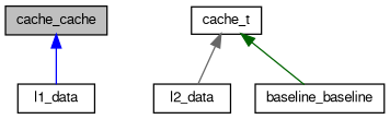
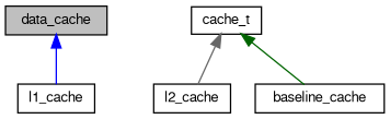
  digraph {
    node [color=black fontname=FreeSans fontsize=10 shape=record]
    edge [dir=back fontname=FreeSans fontsize=10 labelfontname=FreeSans labelfontsize=10 style=solid]
-   n1 [fillcolor=grey75 fontcolor=black height=0.2 label=cache_cache style=filled width=0.4]
-   n2 [height=0.2 label=l1_data width=0.4]
-   n3 [height=0.2 label=l2_data width=0.4]
-   n4 [height=0.2 label=baseline_baseline width=0.4]
+   n1 [fillcolor=grey75 fontcolor=black height=0.2 label=data_cache style=filled width=0.4]
+   n2 [height=0.2 label=l1_cache width=0.4]
+   n3 [height=0.2 label=l2_cache width=0.4]
+   n4 [height=0.2 label=baseline_cache width=0.4]
    n5 [height=0.2 label=cache_t width=0.4]
    n1 -> n2 [color=blue]
    n5 -> n3 [color=gray40]
    n5 -> n4 [color=darkgreen]
  }
